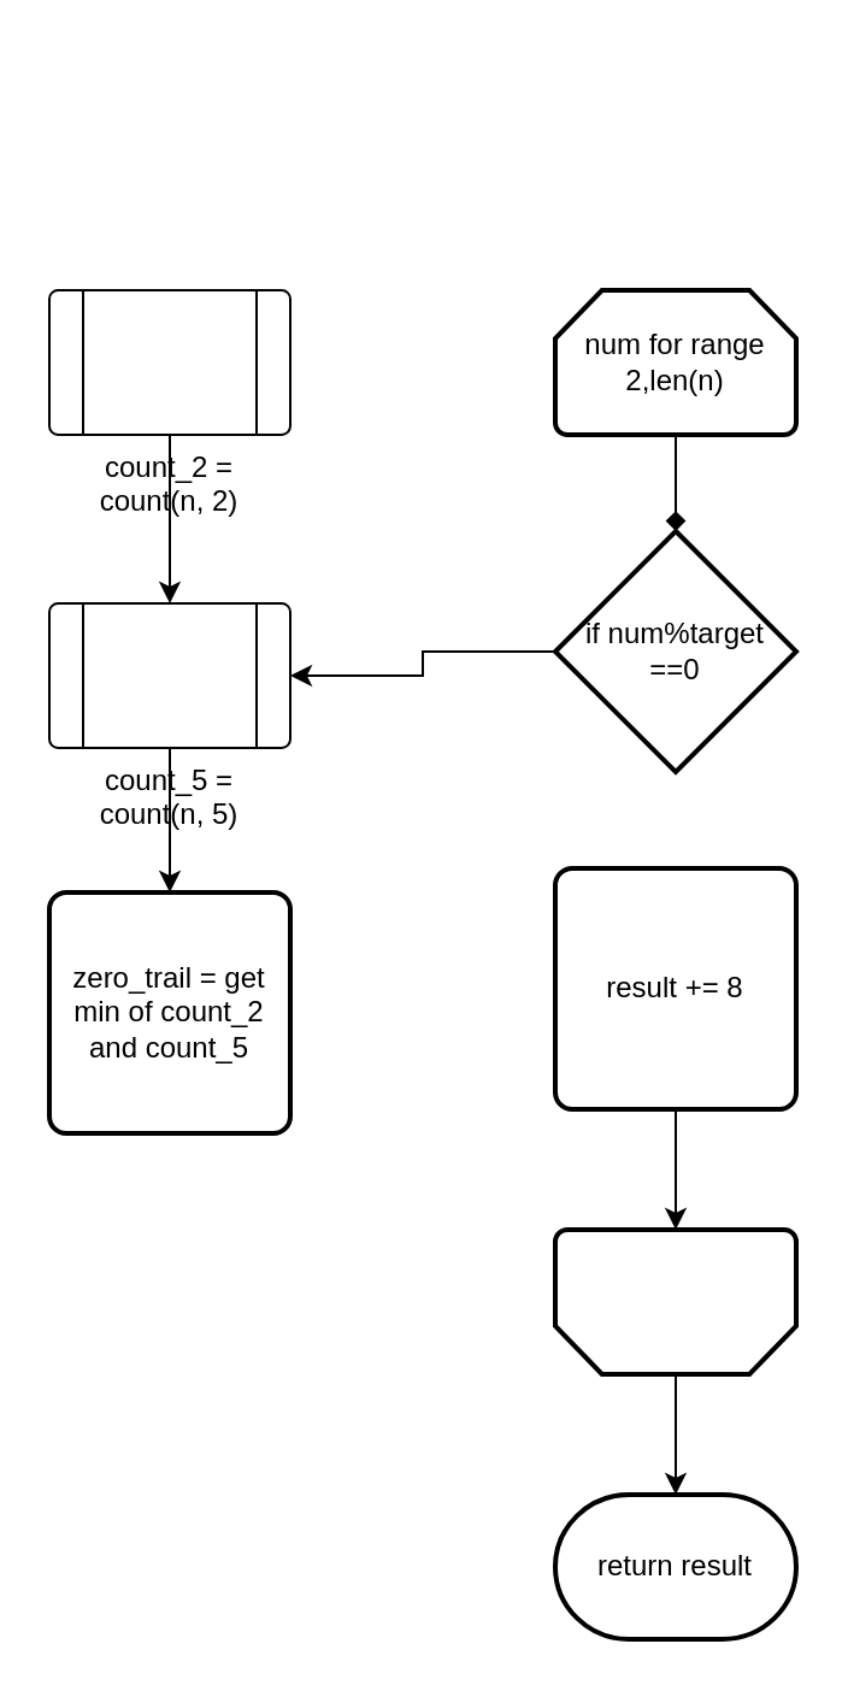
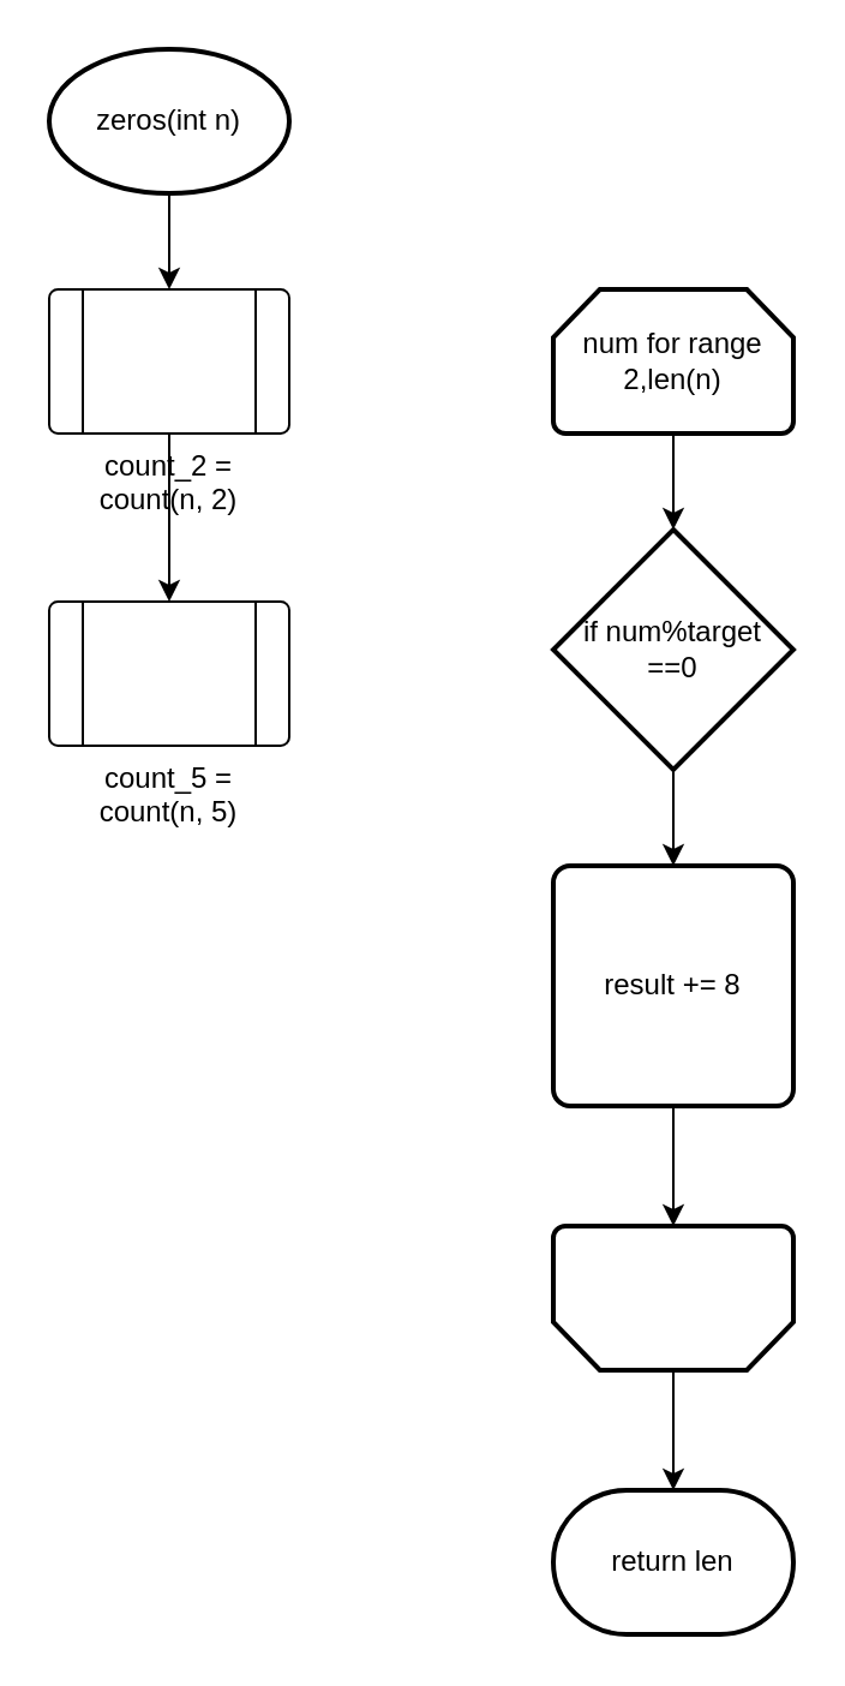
  <mxCell id="0" />
  <mxCell id="1" parent="0" />
- <mxCell id="4" style="edgeStyle=orthogonalEdgeStyle;rounded=0;orthogonalLoop=1;jettySize=auto;html=1;entryX=0.5;entryY=0;entryDx=0;entryDy=0;entryPerimeter=0;endArrow=diamond;" parent="1" source="5" target="9" edge="1"><mxGeometry relative="1" as="geometry" /></mxCell>
+ <mxCell id="2" style="edgeStyle=orthogonalEdgeStyle;rounded=0;orthogonalLoop=1;jettySize=auto;html=1;" parent="1" source="3" target="14" edge="1"><mxGeometry relative="1" as="geometry" /></mxCell>
+ <mxCell id="3" value="zeros(int n)" style="strokeWidth=2;html=1;shape=mxgraph.flowchart.start_1;whiteSpace=wrap;" parent="1" vertex="1"><mxGeometry x="20" y="20" width="100" height="60" as="geometry" /></mxCell>
+ <mxCell id="4" style="edgeStyle=orthogonalEdgeStyle;rounded=0;orthogonalLoop=1;jettySize=auto;html=1;entryX=0.5;entryY=0;entryDx=0;entryDy=0;entryPerimeter=0;" parent="1" source="5" target="9" edge="1"><mxGeometry relative="1" as="geometry" /></mxCell>
  <mxCell id="5" value="num for range 2,len(n)" style="strokeWidth=2;html=1;shape=mxgraph.flowchart.loop_limit;whiteSpace=wrap;" parent="1" vertex="1"><mxGeometry x="230" y="120" width="100" height="60" as="geometry" /></mxCell>
  <mxCell id="6" value="" style="edgeStyle=orthogonalEdgeStyle;rounded=0;orthogonalLoop=1;jettySize=auto;html=1;" parent="1" source="7" target="11" edge="1"><mxGeometry relative="1" as="geometry" /></mxCell>
  <mxCell id="7" value="result += 8" style="rounded=1;whiteSpace=wrap;html=1;absoluteArcSize=1;arcSize=14;strokeWidth=2;" parent="1" vertex="1"><mxGeometry x="230" y="360" width="100" height="100" as="geometry" /></mxCell>
- <mxCell id="8" style="edgeStyle=orthogonalEdgeStyle;rounded=0;orthogonalLoop=1;jettySize=auto;html=1;" parent="1" source="9" target="16" edge="1"><mxGeometry relative="1" as="geometry" /></mxCell>
+ <mxCell id="8" style="edgeStyle=orthogonalEdgeStyle;rounded=0;orthogonalLoop=1;jettySize=auto;html=1;" parent="1" source="9" target="7" edge="1"><mxGeometry relative="1" as="geometry" /></mxCell>
  <mxCell id="9" value="if num%target ==0" style="strokeWidth=2;html=1;shape=mxgraph.flowchart.decision;whiteSpace=wrap;" parent="1" vertex="1"><mxGeometry x="230" y="220" width="100" height="100" as="geometry" /></mxCell>
  <mxCell id="10" style="edgeStyle=orthogonalEdgeStyle;rounded=0;orthogonalLoop=1;jettySize=auto;html=1;entryX=0.5;entryY=0;entryDx=0;entryDy=0;entryPerimeter=0;" parent="1" source="11" target="12" edge="1"><mxGeometry relative="1" as="geometry" /></mxCell>
  <mxCell id="11" value="" style="strokeWidth=2;html=1;shape=mxgraph.flowchart.loop_limit;whiteSpace=wrap;rotation=-180;" parent="1" vertex="1"><mxGeometry x="230" y="510" width="100" height="60" as="geometry" /></mxCell>
- <mxCell id="12" value="return result" style="strokeWidth=2;html=1;shape=mxgraph.flowchart.terminator;whiteSpace=wrap;" parent="1" vertex="1"><mxGeometry x="230" y="620" width="100" height="60" as="geometry" /></mxCell>
+ <mxCell id="12" value="return len" style="strokeWidth=2;html=1;shape=mxgraph.flowchart.terminator;whiteSpace=wrap;" parent="1" vertex="1"><mxGeometry x="230" y="620" width="100" height="60" as="geometry" /></mxCell>
  <mxCell id="13" style="edgeStyle=orthogonalEdgeStyle;rounded=0;orthogonalLoop=1;jettySize=auto;html=1;" parent="1" source="14" target="16" edge="1"><mxGeometry relative="1" as="geometry" /></mxCell>
  <mxCell id="14" value="count_2 = count(n, 2)" style="verticalLabelPosition=bottom;verticalAlign=top;html=1;shape=process;whiteSpace=wrap;rounded=1;size=0.14;arcSize=6;" parent="1" vertex="1"><mxGeometry x="20" y="120" width="100" height="60" as="geometry" /></mxCell>
- <mxCell id="15" style="edgeStyle=orthogonalEdgeStyle;rounded=0;orthogonalLoop=1;jettySize=auto;html=1;entryX=0.5;entryY=0;entryDx=0;entryDy=0;" parent="1" source="16" target="17" edge="1"><mxGeometry relative="1" as="geometry" /></mxCell>
  <mxCell id="16" value="count_5 = count(n, 5)" style="verticalLabelPosition=bottom;verticalAlign=top;html=1;shape=process;whiteSpace=wrap;rounded=1;size=0.14;arcSize=6;" parent="1" vertex="1"><mxGeometry x="20" y="250" width="100" height="60" as="geometry" /></mxCell>
- <mxCell id="17" value="zero_trail = get min of count_2 and count_5" style="rounded=1;whiteSpace=wrap;html=1;absoluteArcSize=1;arcSize=14;strokeWidth=2;" parent="1" vertex="1"><mxGeometry x="20" y="370" width="100" height="100" as="geometry" /></mxCell>
